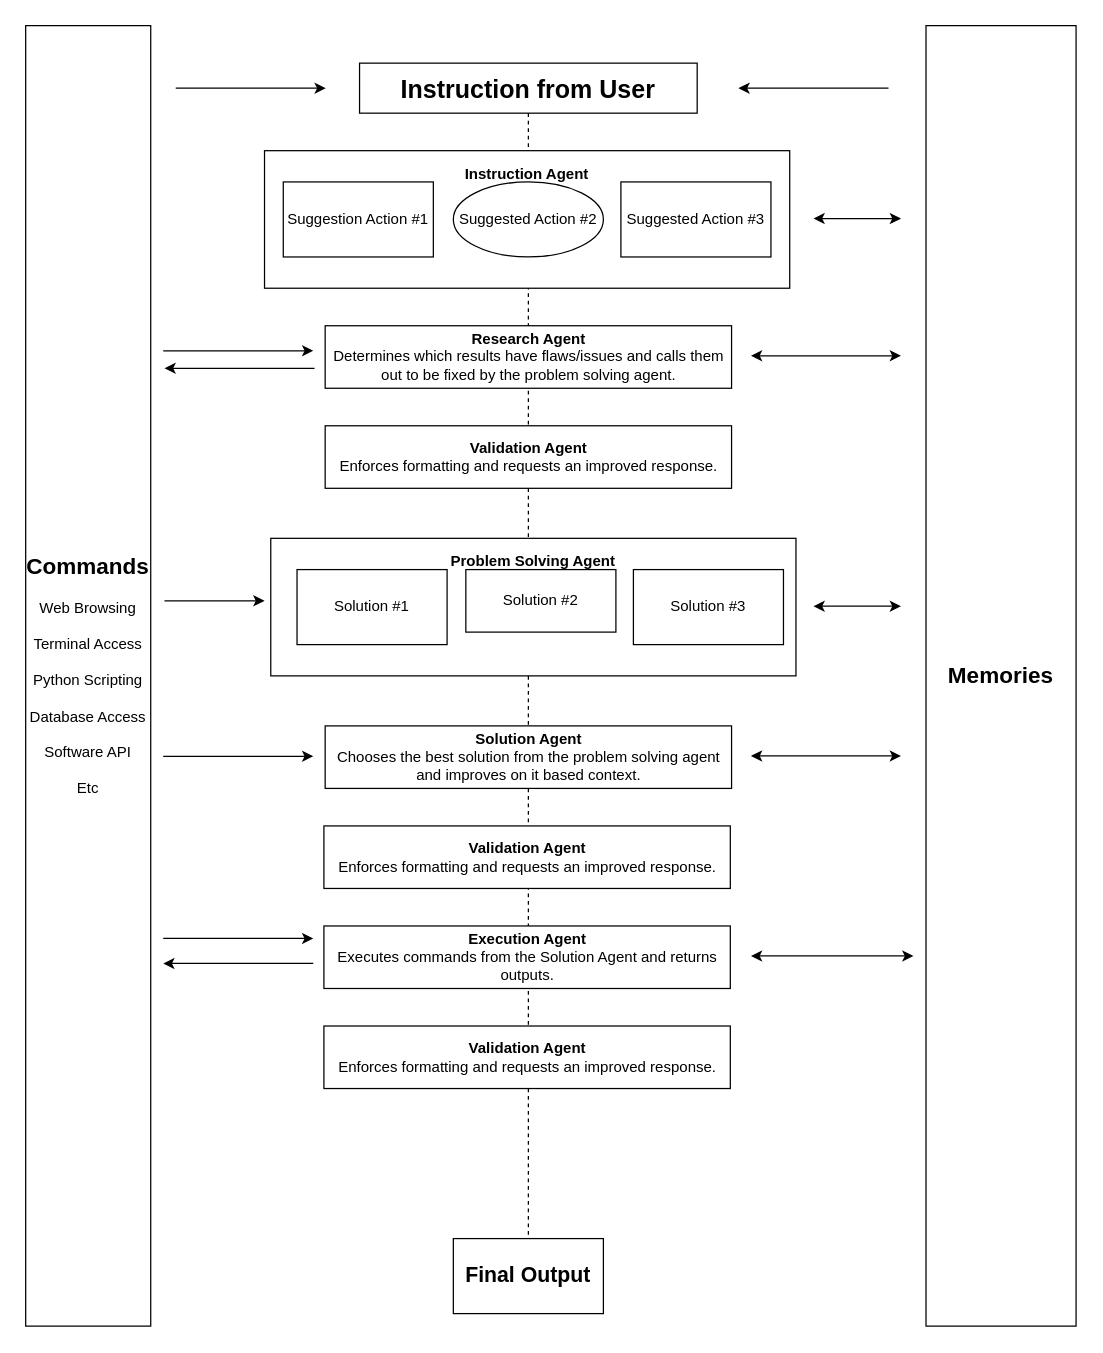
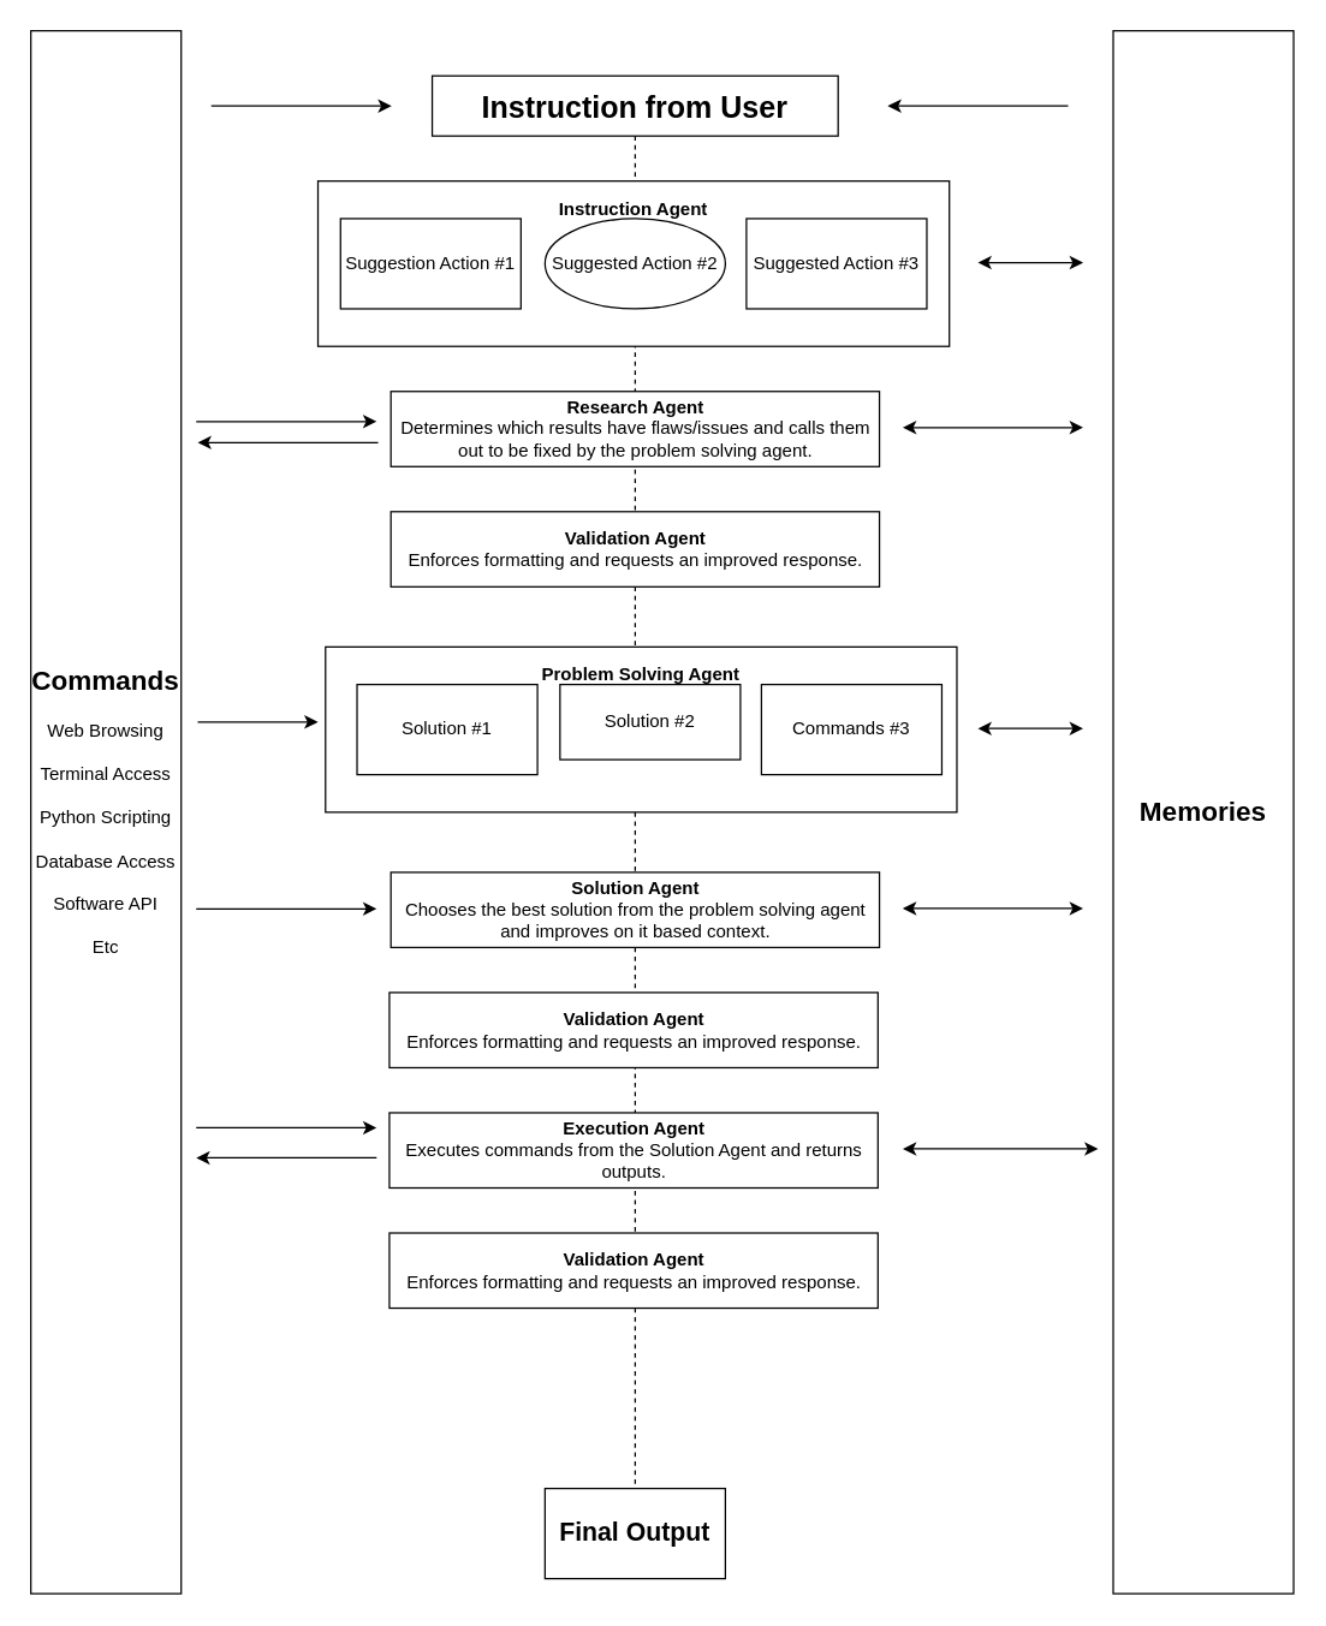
  <mxCell id="0" />
  <mxCell id="1" parent="0" />
  <mxCell id="2" value="" style="endArrow=classic;html=1;rounded=0;" edge="1" parent="1"><mxGeometry width="50" height="50" relative="1" as="geometry"><mxPoint x="251" y="294" as="sourcePoint" /><mxPoint x="131" y="294" as="targetPoint" /></mxGeometry></mxCell>
  <mxCell id="3" value="Instruction from User" style="shape=umlLifeline;perimeter=lifelinePerimeter;whiteSpace=wrap;html=1;container=0;dropTarget=0;collapsible=0;recursiveResize=0;outlineConnect=0;portConstraint=eastwest;newEdgeStyle={&quot;edgeStyle&quot;:&quot;elbowEdgeStyle&quot;,&quot;elbow&quot;:&quot;vertical&quot;,&quot;curved&quot;:0,&quot;rounded&quot;:0};fontStyle=1;fontSize=20;" parent="1" vertex="1"><mxGeometry x="287" y="50" width="270" height="940" as="geometry" /></mxCell>
  <mxCell id="4" value="&lt;b&gt;Instruction Agent&lt;br&gt;&lt;br&gt;&lt;br&gt;&lt;br&gt;&lt;br&gt;&lt;br&gt;&lt;/b&gt;" style="rounded=0;whiteSpace=wrap;html=1;" vertex="1" parent="1"><mxGeometry x="211" y="120" width="420" height="110" as="geometry" /></mxCell>
  <mxCell id="5" value="Suggestion Action #1" style="rounded=0;whiteSpace=wrap;html=1;" vertex="1" parent="1"><mxGeometry x="226" y="145" width="120" height="60" as="geometry" /></mxCell>
  <mxCell id="6" value="Suggested Action #2" style="ellipse;whiteSpace=wrap;html=1;" vertex="1" parent="1"><mxGeometry x="362" y="145" width="120" height="60" as="geometry" /></mxCell>
  <mxCell id="7" value="Suggested Action #3" style="rounded=0;whiteSpace=wrap;html=1;" vertex="1" parent="1"><mxGeometry x="496" y="145" width="120" height="60" as="geometry" /></mxCell>
  <mxCell id="8" value="&lt;b&gt;Validation Agent&lt;/b&gt;&lt;br&gt;Enforces formatting and requests an improved response." style="rounded=0;whiteSpace=wrap;html=1;" vertex="1" parent="1"><mxGeometry x="259.5" y="340" width="325" height="50" as="geometry" /></mxCell>
  <mxCell id="9" value="&lt;b&gt;Problem Solving Agent&lt;/b&gt;&lt;br&gt;&lt;br&gt;&lt;br&gt;&lt;br&gt;&lt;br&gt;&lt;br&gt;" style="rounded=0;whiteSpace=wrap;html=1;" vertex="1" parent="1"><mxGeometry x="216" y="430" width="420" height="110" as="geometry" /></mxCell>
  <mxCell id="10" value="Solution #1" style="rounded=0;whiteSpace=wrap;html=1;" vertex="1" parent="1"><mxGeometry x="237" y="455" width="120" height="60" as="geometry" /></mxCell>
  <mxCell id="11" value="Solution #2" style="rounded=0;whiteSpace=wrap;html=1;" vertex="1" parent="1"><mxGeometry x="372" y="455" width="120" height="50" as="geometry" /></mxCell>
- <mxCell id="12" value="Solution #3" style="rounded=0;whiteSpace=wrap;html=1;" vertex="1" parent="1"><mxGeometry x="506" y="455" width="120" height="60" as="geometry" /></mxCell>
+ <mxCell id="12" value="Commands #3" style="rounded=0;whiteSpace=wrap;html=1;" vertex="1" parent="1"><mxGeometry x="506" y="455" width="120" height="60" as="geometry" /></mxCell>
  <mxCell id="13" value="&lt;b&gt;Research Agent&lt;/b&gt;&lt;br&gt;Determines which results have flaws/issues and calls them out to be fixed by the problem solving agent." style="rounded=0;whiteSpace=wrap;html=1;" vertex="1" parent="1"><mxGeometry x="259.5" y="260" width="325" height="50" as="geometry" /></mxCell>
  <mxCell id="14" value="&lt;b&gt;Solution Agent&lt;/b&gt;&lt;br&gt;Chooses the best solution from the problem solving agent and improves on it based context." style="rounded=0;whiteSpace=wrap;html=1;" vertex="1" parent="1"><mxGeometry x="259.5" y="580" width="325" height="50" as="geometry" /></mxCell>
  <mxCell id="15" value="&lt;b&gt;Validation Agent&lt;/b&gt;&lt;br&gt;Enforces formatting and requests an improved response." style="rounded=0;whiteSpace=wrap;html=1;" vertex="1" parent="1"><mxGeometry x="258.5" y="660" width="325" height="50" as="geometry" /></mxCell>
  <mxCell id="16" value="&lt;b&gt;Execution Agent&lt;/b&gt;&lt;br&gt;Executes commands from the Solution Agent and returns outputs." style="rounded=0;whiteSpace=wrap;html=1;" vertex="1" parent="1"><mxGeometry x="258.5" y="740" width="325" height="50" as="geometry" /></mxCell>
  <mxCell id="17" value="&lt;b&gt;Validation Agent&lt;/b&gt;&lt;br&gt;Enforces formatting and requests an improved response." style="rounded=0;whiteSpace=wrap;html=1;" vertex="1" parent="1"><mxGeometry x="258.5" y="820" width="325" height="50" as="geometry" /></mxCell>
  <mxCell id="18" value="Final Output" style="rounded=0;whiteSpace=wrap;html=1;fontStyle=1;fontSize=17;" vertex="1" parent="1"><mxGeometry x="362" y="990" width="120" height="60" as="geometry" /></mxCell>
  <mxCell id="19" value="&lt;b&gt;&lt;font style=&quot;font-size: 18px;&quot;&gt;Commands&lt;/font&gt;&lt;/b&gt;&lt;br&gt;&lt;br&gt;Web Browsing&lt;br&gt;&lt;br&gt;Terminal Access&lt;br&gt;&lt;br&gt;Python Scripting&lt;br&gt;&lt;br&gt;Database Access&lt;br&gt;&lt;br&gt;Software API&lt;br&gt;&lt;br&gt;Etc" style="rounded=0;whiteSpace=wrap;html=1;" vertex="1" parent="1"><mxGeometry y="20" width="100" height="1040" as="geometry" x="20" /></mxCell>
  <mxCell id="20" value="&lt;b&gt;&lt;font style=&quot;font-size: 18px;&quot;&gt;Memories&lt;/font&gt;&lt;/b&gt;" style="rounded=0;whiteSpace=wrap;html=1;" vertex="1" parent="1"><mxGeometry x="740" y="20" width="120" height="1040" as="geometry" /></mxCell>
  <mxCell id="21" value="" style="endArrow=classic;html=1;rounded=0;" edge="1" parent="1"><mxGeometry width="50" height="50" relative="1" as="geometry"><mxPoint x="140" y="70" as="sourcePoint" /><mxPoint x="260" y="70" as="targetPoint" /></mxGeometry></mxCell>
  <mxCell id="22" value="" style="endArrow=classic;html=1;rounded=0;" edge="1" parent="1"><mxGeometry width="50" height="50" relative="1" as="geometry"><mxPoint x="130" y="280" as="sourcePoint" /><mxPoint x="250" y="280" as="targetPoint" /></mxGeometry></mxCell>
  <mxCell id="23" value="" style="endArrow=classic;html=1;rounded=0;" edge="1" parent="1"><mxGeometry width="50" height="50" relative="1" as="geometry"><mxPoint x="131" y="480" as="sourcePoint" /><mxPoint x="211" y="480" as="targetPoint" /></mxGeometry></mxCell>
  <mxCell id="24" value="" style="endArrow=classic;html=1;rounded=0;" edge="1" parent="1"><mxGeometry width="50" height="50" relative="1" as="geometry"><mxPoint x="130" y="604.29" as="sourcePoint" /><mxPoint x="250" y="604.29" as="targetPoint" /></mxGeometry></mxCell>
  <mxCell id="25" value="" style="endArrow=classic;html=1;rounded=0;" edge="1" parent="1"><mxGeometry width="50" height="50" relative="1" as="geometry"><mxPoint x="130" y="750" as="sourcePoint" /><mxPoint x="250" y="750" as="targetPoint" /></mxGeometry></mxCell>
  <mxCell id="26" value="" style="endArrow=classic;html=1;rounded=0;" edge="1" parent="1"><mxGeometry width="50" height="50" relative="1" as="geometry"><mxPoint x="250" y="770" as="sourcePoint" /><mxPoint x="130" y="770" as="targetPoint" /></mxGeometry></mxCell>
  <mxCell id="27" value="" style="endArrow=classic;startArrow=classic;html=1;rounded=0;" edge="1" parent="1"><mxGeometry width="50" height="50" relative="1" as="geometry"><mxPoint x="600" y="284" as="sourcePoint" /><mxPoint x="720" y="284" as="targetPoint" /></mxGeometry></mxCell>
  <mxCell id="28" value="" style="endArrow=classic;startArrow=classic;html=1;rounded=0;" edge="1" parent="1"><mxGeometry width="50" height="50" relative="1" as="geometry"><mxPoint x="650" y="174.29" as="sourcePoint" /><mxPoint x="720" y="174.29" as="targetPoint" /></mxGeometry></mxCell>
  <mxCell id="29" value="" style="endArrow=classic;html=1;rounded=0;" edge="1" parent="1"><mxGeometry width="50" height="50" relative="1" as="geometry"><mxPoint x="710" y="70" as="sourcePoint" /><mxPoint x="590" y="70" as="targetPoint" /></mxGeometry></mxCell>
  <mxCell id="30" value="" style="endArrow=classic;startArrow=classic;html=1;rounded=0;" edge="1" parent="1"><mxGeometry width="50" height="50" relative="1" as="geometry"><mxPoint x="650" y="484.29" as="sourcePoint" /><mxPoint x="720" y="484.29" as="targetPoint" /></mxGeometry></mxCell>
  <mxCell id="31" value="" style="endArrow=classic;startArrow=classic;html=1;rounded=0;" edge="1" parent="1"><mxGeometry width="50" height="50" relative="1" as="geometry"><mxPoint x="600" y="604" as="sourcePoint" /><mxPoint x="720" y="604" as="targetPoint" /></mxGeometry></mxCell>
  <mxCell id="32" value="" style="endArrow=classic;startArrow=classic;html=1;rounded=0;" edge="1" parent="1"><mxGeometry width="50" height="50" relative="1" as="geometry"><mxPoint x="600" y="764" as="sourcePoint" /><mxPoint x="730" y="764" as="targetPoint" /></mxGeometry></mxCell>
